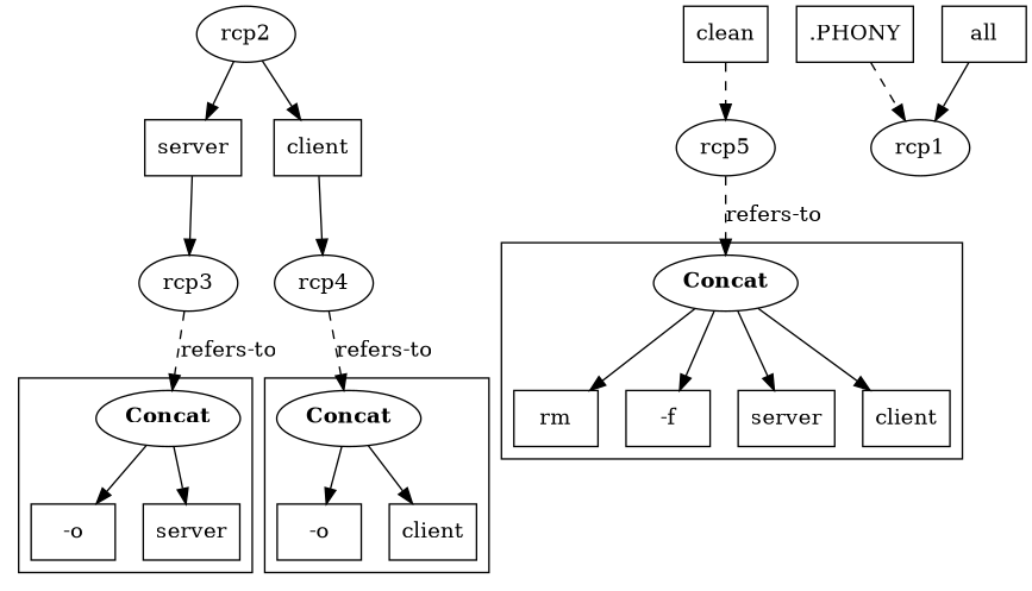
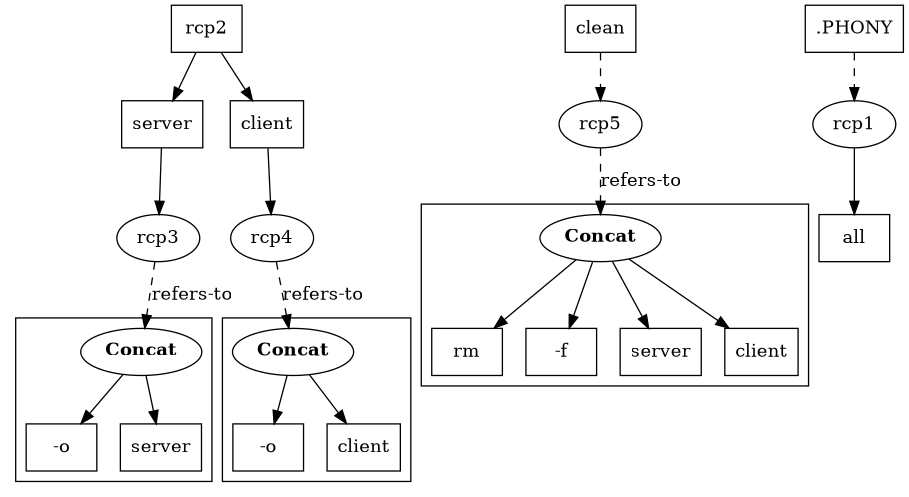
  digraph {
    compound=true
    node [shape=rectangle]
    n1 [label="-o"]
    n2 [label=<<B>Concat</B>> shape=oval]
    n3 [label=server]
    n4 [label="-o"]
    n5 [label=<<B>Concat</B>> shape=oval]
    n6 [label=client]
    n7 [label=rm]
    n8 [label=<<B>Concat</B>> shape=oval]
    n9 [label="-f"]
    n10 [label=server]
    n11 [label=client]
    rcp1 [shape=oval]
    ".PHONY"
    all
-   rcp2 [shape=oval]
+   rcp2 [shape=box]
    server
    client
    rcp3 [shape=oval]
    rcp4 [shape=oval]
    rcp5 [shape=oval]
    clean
    subgraph cluster_1 {
      n1
      n2
      n3
    }
    subgraph cluster_2 {
      n4
      n5
      n6
    }
    subgraph cluster_3 {
      n7
      n8
      n9
      n10
      n11
    }
    n2 -> n1
    n2 -> n3
    n5 -> n4
    n5 -> n6
    n8 -> n7
    n8 -> n9
    n8 -> n10
    n8 -> n11
-   all -> rcp1
+   rcp1 -> all
    ".PHONY" -> rcp1 [style=dashed]
    rcp2 -> server
    rcp2 -> client
    server -> rcp3
    client -> rcp4
    rcp3 -> n2 [label="refers-to" style=dashed]
    rcp4 -> n5 [label="refers-to" style=dashed]
    rcp5 -> n8 [label="refers-to" style=dashed]
    clean -> rcp5 [style=dashed]
  }
